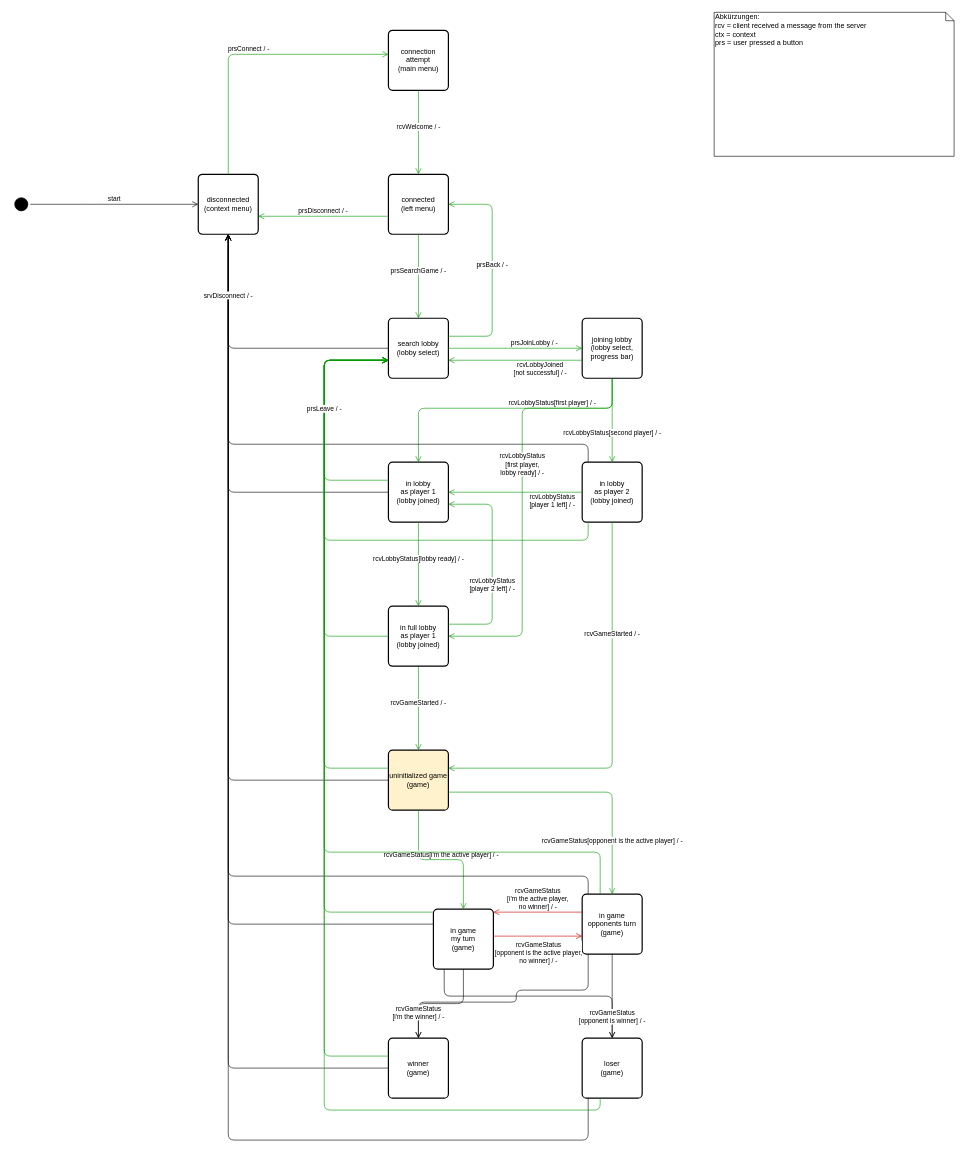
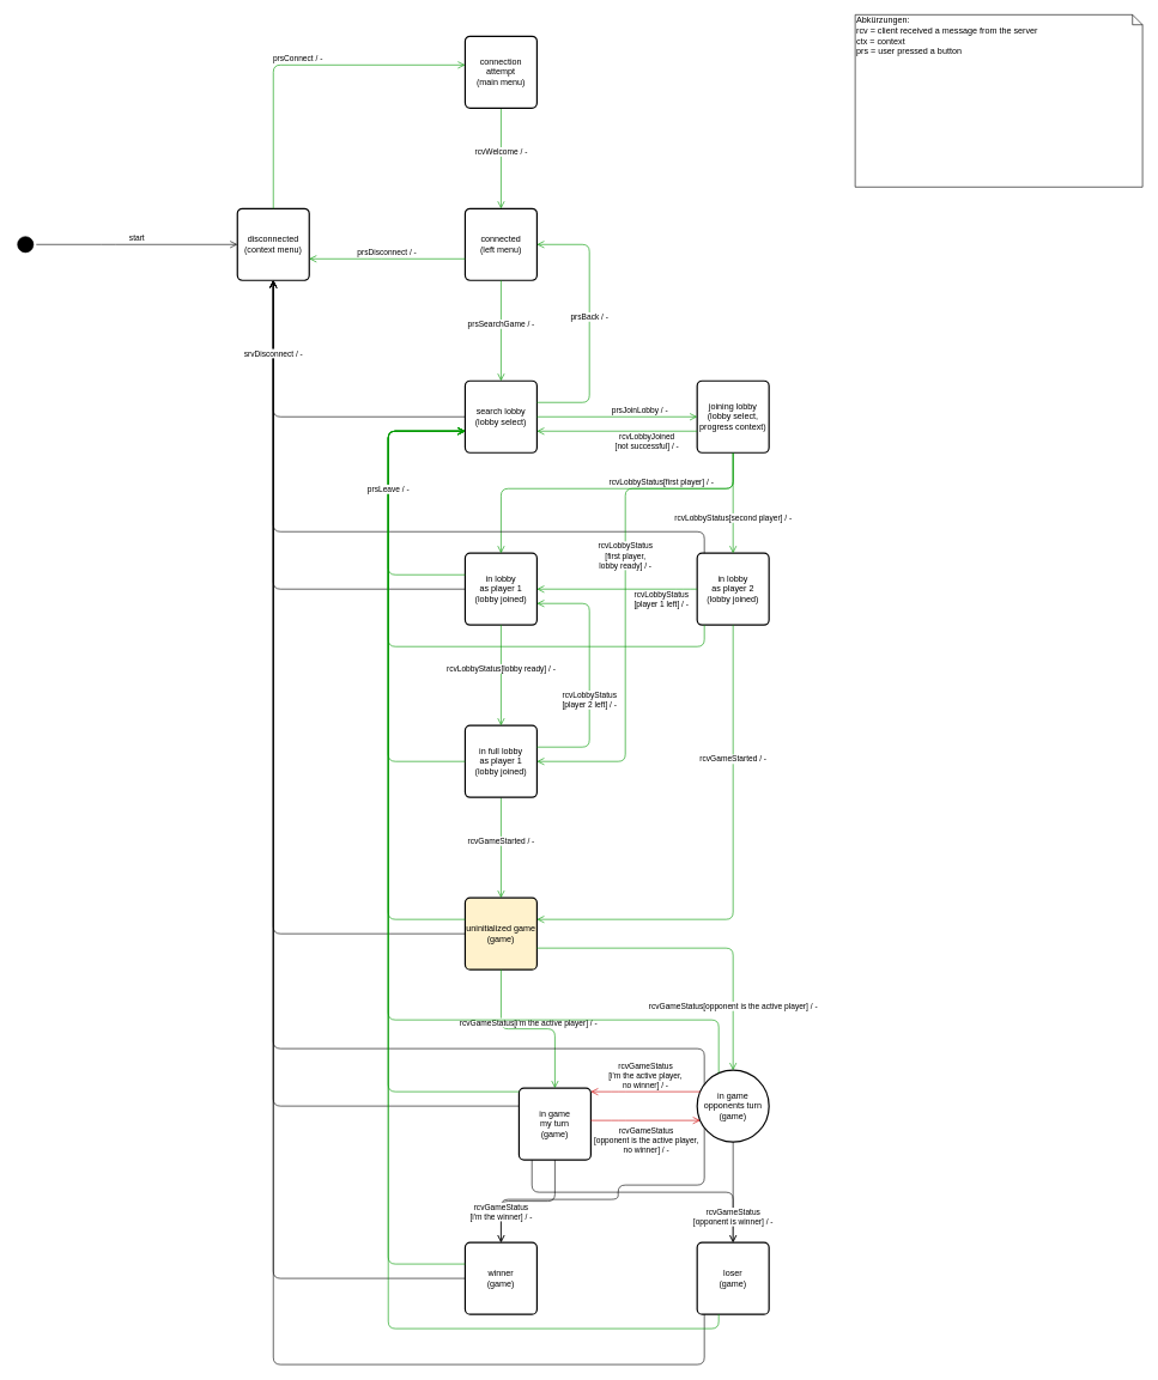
  <mxCell id="0" />
  <mxCell id="1" parent="0" />
  <mxCell id="2" value="" style="edgeStyle=orthogonalEdgeStyle;html=1;verticalAlign=bottom;endArrow=open;endSize=8;strokeColor=#000000;" parent="1" source="30" target="34" edge="1"><mxGeometry x="0.714" relative="1" as="geometry"><mxPoint x="707" y="1740" as="targetPoint" /><mxPoint x="707" y="1600" as="sourcePoint" /><Array as="points"><mxPoint x="980" y="1650" /><mxPoint x="860" y="1650" /><mxPoint x="860" y="1670" /><mxPoint x="697" y="1670" /></Array><mxPoint as="offset" /></mxGeometry></mxCell>
  <mxCell id="3" value="" style="edgeStyle=orthogonalEdgeStyle;html=1;verticalAlign=bottom;endArrow=open;endSize=8;strokeColor=#000000;" parent="1" source="19" target="35" edge="1"><mxGeometry relative="1" as="geometry"><mxPoint x="1030" y="1740" as="targetPoint" /><mxPoint x="1030" y="1600" as="sourcePoint" /><Array as="points"><mxPoint x="740" y="1660" /><mxPoint x="1020" y="1660" /></Array></mxGeometry></mxCell>
  <mxCell id="4" value="disconnected&lt;br&gt;(context menu)" style="rounded=1;whiteSpace=wrap;html=1;absoluteArcSize=1;arcSize=14;strokeWidth=2;" parent="1" vertex="1"><mxGeometry x="330" y="290" width="100" height="100" as="geometry" /></mxCell>
  <mxCell id="5" value="" style="ellipse;html=1;shape=startState;fillColor=#000000;strokeColor=#000000;" parent="1" vertex="1"><mxGeometry x="20" y="325" width="30" height="30" as="geometry" /></mxCell>
  <mxCell id="6" value="start" style="edgeStyle=orthogonalEdgeStyle;html=1;verticalAlign=bottom;endArrow=open;endSize=8;strokeColor=#000000;" parent="1" source="5" target="4" edge="1"><mxGeometry relative="1" as="geometry"><mxPoint x="145" y="510" as="targetPoint" /><Array as="points"><mxPoint x="150" y="340" /><mxPoint x="150" y="340" /></Array></mxGeometry></mxCell>
  <mxCell id="7" value="connected&lt;br&gt;(left menu)" style="rounded=1;whiteSpace=wrap;html=1;absoluteArcSize=1;arcSize=14;strokeWidth=2;" parent="1" vertex="1"><mxGeometry x="647" y="290" width="100" height="100" as="geometry" /></mxCell>
  <mxCell id="8" value="rcvWelcome / -" style="edgeStyle=orthogonalEdgeStyle;html=1;verticalAlign=bottom;endArrow=open;endSize=8;strokeColor=#009900;" parent="1" source="51" target="7" edge="1"><mxGeometry relative="1" as="geometry"><mxPoint x="780" y="490" as="targetPoint" /><mxPoint x="710" y="200" as="sourcePoint" /><Array as="points"><mxPoint x="697" y="320" /></Array></mxGeometry></mxCell>
  <mxCell id="9" value="Abkürzungen:&lt;br&gt;rcv = client received a message from the server&lt;br&gt;ctx = context&lt;br&gt;prs = user pressed a button" style="shape=note;whiteSpace=wrap;html=1;size=14;verticalAlign=top;align=left;spacingTop=-6;strokeColor=#000000;" parent="1" vertex="1"><mxGeometry x="1190" y="20" width="400" height="240" as="geometry" /></mxCell>
  <mxCell id="10" value="prsDisconnect / -" style="edgeStyle=orthogonalEdgeStyle;html=1;verticalAlign=bottom;endArrow=open;endSize=8;strokeColor=#009900;" parent="1" source="7" target="4" edge="1"><mxGeometry relative="1" as="geometry"><mxPoint x="677" y="420" as="targetPoint" /><mxPoint x="470" y="420" as="sourcePoint" /><Array as="points"><mxPoint x="520" y="360" /><mxPoint x="520" y="360" /></Array></mxGeometry></mxCell>
  <mxCell id="11" value="search lobby&lt;br&gt;(lobby select)" style="rounded=1;whiteSpace=wrap;html=1;absoluteArcSize=1;arcSize=14;strokeWidth=2;" parent="1" vertex="1"><mxGeometry x="647" y="530" width="100" height="100" as="geometry" /></mxCell>
  <mxCell id="12" value="prsSearchGame / -" style="edgeStyle=orthogonalEdgeStyle;html=1;verticalAlign=bottom;endArrow=open;endSize=8;strokeColor=#009900;" parent="1" source="7" target="11" edge="1"><mxGeometry relative="1" as="geometry"><mxPoint x="430" y="430" as="targetPoint" /><mxPoint x="637" y="430" as="sourcePoint" /><Array as="points" /></mxGeometry></mxCell>
  <mxCell id="13" value="in lobby &lt;br&gt;as player 1&lt;br&gt;(lobby joined)" style="rounded=1;whiteSpace=wrap;html=1;absoluteArcSize=1;arcSize=14;strokeWidth=2;" parent="1" vertex="1"><mxGeometry x="647" y="770" width="100" height="100" as="geometry" /></mxCell>
  <mxCell id="14" value="prsBack / -" style="edgeStyle=orthogonalEdgeStyle;html=1;verticalAlign=bottom;endArrow=open;endSize=8;strokeColor=#009900;" parent="1" source="11" target="7" edge="1"><mxGeometry relative="1" as="geometry"><mxPoint x="830" y="610" as="targetPoint" /><mxPoint x="830" y="470" as="sourcePoint" /><Array as="points"><mxPoint x="820" y="560" /><mxPoint x="820" y="340" /></Array></mxGeometry></mxCell>
  <mxCell id="15" value="rcvLobbyStatus[first player] / -" style="edgeStyle=orthogonalEdgeStyle;html=1;verticalAlign=bottom;endArrow=open;endSize=8;strokeColor=#009900;" parent="1" source="53" target="13" edge="1"><mxGeometry x="-0.351" relative="1" as="geometry"><mxPoint x="707" y="540" as="targetPoint" /><mxPoint x="697" y="670" as="sourcePoint" /><Array as="points"><mxPoint x="1020" y="680" /><mxPoint x="697" y="680" /></Array><mxPoint as="offset" /></mxGeometry></mxCell>
  <mxCell id="16" value="" style="edgeStyle=orthogonalEdgeStyle;html=1;verticalAlign=bottom;endArrow=open;endSize=8;strokeColor=#000000;" parent="1" source="13" target="4" edge="1"><mxGeometry x="0.498" relative="1" as="geometry"><mxPoint x="400" y="400" as="targetPoint" /><mxPoint x="657" y="590" as="sourcePoint" /><Array as="points"><mxPoint x="380" y="820" /></Array><mxPoint as="offset" /></mxGeometry></mxCell>
  <mxCell id="17" value="uninitialized game&lt;br&gt;(game)" style="rounded=1;whiteSpace=wrap;html=1;absoluteArcSize=1;arcSize=14;strokeWidth=2;fillColor=#fff2cc;" parent="1" vertex="1"><mxGeometry x="647" y="1250" width="100" height="100" as="geometry" /></mxCell>
  <mxCell id="18" value="rcvGameStarted / -" style="edgeStyle=orthogonalEdgeStyle;html=1;verticalAlign=bottom;endArrow=open;endSize=8;strokeColor=#009900;" parent="1" source="27" target="17" edge="1"><mxGeometry relative="1" as="geometry"><mxPoint x="707" y="780" as="targetPoint" /><mxPoint x="697" y="1130" as="sourcePoint" /><Array as="points" /></mxGeometry></mxCell>
  <mxCell id="19" value="in game&lt;br&gt;my turn&lt;br&gt;(game)" style="rounded=1;whiteSpace=wrap;html=1;absoluteArcSize=1;arcSize=14;strokeWidth=2;" parent="1" vertex="1"><mxGeometry x="722" y="1515" width="100" height="100" as="geometry" /></mxCell>
  <mxCell id="20" value="rcvGameStatus[i'm the active player] / -" style="edgeStyle=orthogonalEdgeStyle;html=1;verticalAlign=bottom;endArrow=open;endSize=8;strokeColor=#009900;" parent="1" source="17" target="19" edge="1"><mxGeometry relative="1" as="geometry"><mxPoint x="550" y="1470" as="targetPoint" /><mxPoint x="550" y="1330" as="sourcePoint" /><Array as="points" /></mxGeometry></mxCell>
  <mxCell id="21" value="" style="edgeStyle=orthogonalEdgeStyle;html=1;verticalAlign=bottom;endArrow=open;endSize=8;strokeColor=#000000;" parent="1" source="17" target="4" edge="1"><mxGeometry x="0.498" relative="1" as="geometry"><mxPoint x="400" y="400" as="targetPoint" /><mxPoint x="657" y="820" as="sourcePoint" /><Array as="points"><mxPoint x="380" y="1300" /></Array><mxPoint as="offset" /></mxGeometry></mxCell>
  <mxCell id="22" value="" style="edgeStyle=orthogonalEdgeStyle;html=1;verticalAlign=bottom;endArrow=open;endSize=8;strokeColor=#000000;" parent="1" source="19" target="4" edge="1"><mxGeometry x="0.498" relative="1" as="geometry"><mxPoint x="400" y="400" as="targetPoint" /><mxPoint x="657" y="1070" as="sourcePoint" /><Array as="points"><mxPoint x="380" y="1540" /></Array><mxPoint as="offset" /></mxGeometry></mxCell>
  <mxCell id="23" value="in lobby &lt;br&gt;as player 2&lt;br&gt;(lobby joined)" style="rounded=1;whiteSpace=wrap;html=1;absoluteArcSize=1;arcSize=14;strokeWidth=2;" parent="1" vertex="1"><mxGeometry x="970" y="770" width="100" height="100" as="geometry" /></mxCell>
  <mxCell id="24" value="rcvLobbyStatus[second player] / -" style="edgeStyle=orthogonalEdgeStyle;html=1;verticalAlign=bottom;endArrow=open;endSize=8;strokeColor=#009900;" parent="1" source="53" target="23" edge="1"><mxGeometry x="0.429" relative="1" as="geometry"><mxPoint x="707" y="780" as="targetPoint" /><mxPoint x="1390" y="670" as="sourcePoint" /><Array as="points" /><mxPoint as="offset" /></mxGeometry></mxCell>
  <mxCell id="25" value="rcvLobbyStatus&lt;br&gt;[player 1 left] / -" style="edgeStyle=orthogonalEdgeStyle;html=1;verticalAlign=bottom;endArrow=open;endSize=8;strokeColor=#009900;" parent="1" source="23" target="13" edge="1"><mxGeometry x="-0.552" y="30" relative="1" as="geometry"><mxPoint x="950" y="780" as="targetPoint" /><mxPoint x="757" y="590" as="sourcePoint" /><Array as="points"><mxPoint x="950" y="820" /></Array><mxPoint as="offset" /></mxGeometry></mxCell>
  <mxCell id="26" value="rcvGameStarted / -" style="edgeStyle=orthogonalEdgeStyle;html=1;verticalAlign=bottom;endArrow=open;endSize=8;strokeColor=#009900;" parent="1" source="23" target="17" edge="1"><mxGeometry x="-0.426" relative="1" as="geometry"><mxPoint x="950" y="780" as="targetPoint" /><mxPoint x="757" y="590" as="sourcePoint" /><Array as="points"><mxPoint x="1020" y="1280" /></Array><mxPoint as="offset" /></mxGeometry></mxCell>
  <mxCell id="27" value="in full lobby&lt;br&gt;as player 1&lt;br&gt;(lobby joined)" style="rounded=1;whiteSpace=wrap;html=1;absoluteArcSize=1;arcSize=14;strokeWidth=2;" parent="1" vertex="1"><mxGeometry x="647" y="1010" width="100" height="100" as="geometry" /></mxCell>
  <mxCell id="28" value="rcvLobbyStatus[lobby ready] / -" style="edgeStyle=orthogonalEdgeStyle;html=1;verticalAlign=bottom;endArrow=open;endSize=8;strokeColor=#009900;" parent="1" source="13" target="27" edge="1"><mxGeometry relative="1" as="geometry"><mxPoint x="707" y="1260" as="targetPoint" /><mxPoint x="707" y="1120" as="sourcePoint" /><Array as="points" /></mxGeometry></mxCell>
  <mxCell id="29" value="rcvLobbyStatus&lt;br&gt;[player 2 left] / -" style="edgeStyle=orthogonalEdgeStyle;html=1;verticalAlign=bottom;endArrow=open;endSize=8;strokeColor=#009900;" parent="1" source="27" target="13" edge="1"><mxGeometry x="-0.578" y="50" relative="1" as="geometry"><mxPoint x="707" y="1020" as="targetPoint" /><mxPoint x="707" y="880" as="sourcePoint" /><Array as="points"><mxPoint x="820" y="1040" /><mxPoint x="820" y="840" /></Array><mxPoint x="50" y="-50" as="offset" /></mxGeometry></mxCell>
- <mxCell id="30" value="in game&lt;br&gt;opponents turn&lt;br&gt;(game)" style="rounded=1;whiteSpace=wrap;html=1;absoluteArcSize=1;arcSize=14;strokeWidth=2;" parent="1" vertex="1"><mxGeometry x="970" y="1490" width="100" height="100" as="geometry" /></mxCell>
+ <mxCell id="30" value="in game&lt;br&gt;opponents turn&lt;br&gt;(game)" style="ellipse;whiteSpace=wrap;html=1;absoluteArcSize=1;arcSize=14;strokeWidth=2;" parent="1" vertex="1"><mxGeometry x="970" y="1490" width="100" height="100" as="geometry" /></mxCell>
  <mxCell id="31" value="rcvGameStatus[opponent is the active player] / -" style="edgeStyle=orthogonalEdgeStyle;html=1;verticalAlign=bottom;endArrow=open;endSize=8;strokeColor=#009900;" parent="1" source="17" target="30" edge="1"><mxGeometry x="0.639" relative="1" as="geometry"><mxPoint x="707" y="1500" as="targetPoint" /><mxPoint x="707" y="1360" as="sourcePoint" /><Array as="points"><mxPoint x="1020" y="1320" /></Array><mxPoint as="offset" /></mxGeometry></mxCell>
  <mxCell id="32" value="rcvGameStatus&lt;br&gt;[i'm the active player,&lt;br&gt;no winner] / -" style="edgeStyle=orthogonalEdgeStyle;html=1;verticalAlign=bottom;endArrow=open;endSize=8;strokeColor=#CC0000;" parent="1" source="30" target="19" edge="1"><mxGeometry relative="1" as="geometry"><mxPoint x="707" y="1500" as="targetPoint" /><mxPoint x="707" y="1360" as="sourcePoint" /><Array as="points"><mxPoint x="860" y="1520" /><mxPoint x="860" y="1520" /></Array></mxGeometry></mxCell>
  <mxCell id="33" value="rcvGameStatus&lt;br&gt;[opponent is the active player,&lt;br&gt;no winner] / -" style="edgeStyle=orthogonalEdgeStyle;html=1;verticalAlign=bottom;endArrow=open;endSize=8;strokeColor=#CC0000;" parent="1" source="19" target="30" edge="1"><mxGeometry x="0.015" y="-50" relative="1" as="geometry"><mxPoint x="1030" y="1500" as="targetPoint" /><mxPoint x="757" y="1330" as="sourcePoint" /><Array as="points"><mxPoint x="860" y="1560" /><mxPoint x="860" y="1560" /></Array><mxPoint as="offset" /></mxGeometry></mxCell>
  <mxCell id="34" value="winner&lt;br&gt;(game)" style="rounded=1;whiteSpace=wrap;html=1;absoluteArcSize=1;arcSize=14;strokeWidth=2;" parent="1" vertex="1"><mxGeometry x="647" y="1730" width="100" height="100" as="geometry" /></mxCell>
  <mxCell id="35" value="loser&lt;br&gt;(game)" style="rounded=1;whiteSpace=wrap;html=1;absoluteArcSize=1;arcSize=14;strokeWidth=2;" parent="1" vertex="1"><mxGeometry x="970" y="1730" width="100" height="100" as="geometry" /></mxCell>
  <mxCell id="36" value="rcvGameStatus&lt;br&gt;[opponent is winner] / -" style="edgeStyle=orthogonalEdgeStyle;html=1;verticalAlign=bottom;endArrow=open;endSize=8;strokeColor=#000000;" parent="1" source="30" target="35" edge="1"><mxGeometry x="0.714" relative="1" as="geometry"><mxPoint x="757" y="1529.588" as="targetPoint" /><mxPoint x="980" y="1529.588" as="sourcePoint" /><Array as="points" /><mxPoint as="offset" /></mxGeometry></mxCell>
  <mxCell id="37" value="rcvGameStatus&lt;br&gt;[i'm the winner] / -" style="edgeStyle=orthogonalEdgeStyle;html=1;verticalAlign=bottom;endArrow=open;endSize=8;strokeColor=#000000;" parent="1" source="19" target="34" edge="1"><mxGeometry x="0.714" relative="1" as="geometry"><mxPoint x="1030" y="1740" as="targetPoint" /><mxPoint x="1030" y="1600" as="sourcePoint" /><Array as="points" /><mxPoint as="offset" /></mxGeometry></mxCell>
  <mxCell id="38" value="" style="edgeStyle=orthogonalEdgeStyle;html=1;verticalAlign=bottom;endArrow=open;endSize=8;strokeColor=#000000;" parent="1" source="34" target="4" edge="1"><mxGeometry x="0.498" relative="1" as="geometry"><mxPoint x="390.471" y="400" as="targetPoint" /><mxPoint x="657" y="1549.588" as="sourcePoint" /><Array as="points"><mxPoint x="380" y="1780" /></Array><mxPoint as="offset" /></mxGeometry></mxCell>
  <mxCell id="39" value="" style="edgeStyle=orthogonalEdgeStyle;html=1;verticalAlign=bottom;endArrow=open;endSize=8;strokeColor=#000000;" parent="1" source="35" target="4" edge="1"><mxGeometry x="0.498" relative="1" as="geometry"><mxPoint x="390.471" y="400" as="targetPoint" /><mxPoint x="657" y="1789.588" as="sourcePoint" /><Array as="points"><mxPoint x="980" y="1900" /><mxPoint x="380" y="1900" /></Array><mxPoint as="offset" /></mxGeometry></mxCell>
  <mxCell id="40" value="" style="edgeStyle=orthogonalEdgeStyle;html=1;verticalAlign=bottom;endArrow=open;endSize=8;strokeColor=#000000;" parent="1" source="30" target="4" edge="1"><mxGeometry x="0.498" relative="1" as="geometry"><mxPoint x="390.471" y="400" as="targetPoint" /><mxPoint x="990.471" y="1840" as="sourcePoint" /><Array as="points"><mxPoint x="980" y="1460" /><mxPoint x="380" y="1460" /></Array><mxPoint as="offset" /></mxGeometry></mxCell>
  <mxCell id="41" value="" style="edgeStyle=orthogonalEdgeStyle;html=1;verticalAlign=bottom;endArrow=open;endSize=8;strokeColor=#000000;" parent="1" source="23" target="4" edge="1"><mxGeometry x="0.498" relative="1" as="geometry"><mxPoint x="389.667" y="400" as="targetPoint" /><mxPoint x="657" y="830" as="sourcePoint" /><Array as="points"><mxPoint x="980" y="740" /><mxPoint x="380" y="740" /></Array><mxPoint as="offset" /></mxGeometry></mxCell>
  <mxCell id="42" value="" style="edgeStyle=orthogonalEdgeStyle;html=1;verticalAlign=bottom;endArrow=open;endSize=8;strokeColor=#009900;" parent="1" source="17" target="11" edge="1"><mxGeometry x="0.604" relative="1" as="geometry"><mxPoint x="757" y="1289.588" as="targetPoint" /><mxPoint x="1030.471" y="880" as="sourcePoint" /><Array as="points"><mxPoint x="540" y="1280" /><mxPoint x="540" y="600" /></Array><mxPoint as="offset" /></mxGeometry></mxCell>
  <mxCell id="43" value="" style="edgeStyle=orthogonalEdgeStyle;html=1;verticalAlign=bottom;endArrow=open;endSize=8;strokeColor=#009900;" parent="1" source="23" target="11" edge="1"><mxGeometry x="0.048" relative="1" as="geometry"><mxPoint x="597" y="770" as="targetPoint" /><mxPoint x="597" y="970" as="sourcePoint" /><Array as="points"><mxPoint x="980" y="900" /><mxPoint x="540" y="900" /><mxPoint x="540" y="600" /></Array><mxPoint as="offset" /></mxGeometry></mxCell>
  <mxCell id="44" value="" style="edgeStyle=orthogonalEdgeStyle;html=1;verticalAlign=bottom;endArrow=open;endSize=8;strokeColor=#009900;" parent="1" source="27" target="11" edge="1"><mxGeometry x="0.048" relative="1" as="geometry"><mxPoint x="657" y="610" as="targetPoint" /><mxPoint x="657" y="810" as="sourcePoint" /><Array as="points"><mxPoint x="540" y="1060" /><mxPoint x="540" y="600" /></Array><mxPoint as="offset" /></mxGeometry></mxCell>
  <mxCell id="45" value="srvDisconnect / -" style="edgeStyle=orthogonalEdgeStyle;html=1;verticalAlign=bottom;endArrow=open;endSize=8;strokeColor=#000000;" parent="1" source="11" target="4" edge="1"><mxGeometry x="0.169" y="-80" relative="1" as="geometry"><mxPoint x="707" y="540" as="targetPoint" /><mxPoint x="707" y="400" as="sourcePoint" /><Array as="points" /><mxPoint x="-80" y="-79" as="offset" /></mxGeometry></mxCell>
  <mxCell id="46" value="" style="edgeStyle=orthogonalEdgeStyle;html=1;verticalAlign=bottom;endArrow=open;endSize=8;strokeColor=#009900;" parent="1" source="19" target="11" edge="1"><mxGeometry x="0.048" relative="1" as="geometry"><mxPoint x="657" y="610" as="targetPoint" /><mxPoint x="657" y="810" as="sourcePoint" /><Array as="points"><mxPoint x="540" y="1520" /><mxPoint x="540" y="600" /></Array><mxPoint as="offset" /></mxGeometry></mxCell>
  <mxCell id="47" value="" style="edgeStyle=orthogonalEdgeStyle;html=1;verticalAlign=bottom;endArrow=open;endSize=8;strokeColor=#009900;" parent="1" source="30" target="11" edge="1"><mxGeometry x="0.048" relative="1" as="geometry"><mxPoint x="657" y="610" as="targetPoint" /><mxPoint x="657" y="810" as="sourcePoint" /><Array as="points"><mxPoint x="1000" y="1420" /><mxPoint x="540" y="1420" /><mxPoint x="540" y="600" /></Array><mxPoint as="offset" /></mxGeometry></mxCell>
  <mxCell id="48" value="" style="edgeStyle=orthogonalEdgeStyle;html=1;verticalAlign=bottom;endArrow=open;endSize=8;strokeColor=#009900;" parent="1" source="34" target="11" edge="1"><mxGeometry x="0.048" relative="1" as="geometry"><mxPoint x="657" y="610" as="targetPoint" /><mxPoint x="657" y="810" as="sourcePoint" /><Array as="points"><mxPoint x="540" y="1760" /><mxPoint x="540" y="600" /></Array><mxPoint as="offset" /></mxGeometry></mxCell>
  <mxCell id="49" value="" style="edgeStyle=orthogonalEdgeStyle;html=1;verticalAlign=bottom;endArrow=open;endSize=8;strokeColor=#009900;" parent="1" source="35" target="11" edge="1"><mxGeometry x="0.048" relative="1" as="geometry"><mxPoint x="657" y="610" as="targetPoint" /><mxPoint x="657" y="1770" as="sourcePoint" /><Array as="points"><mxPoint x="1000" y="1850" /><mxPoint x="540" y="1850" /><mxPoint x="540" y="600" /></Array><mxPoint as="offset" /></mxGeometry></mxCell>
  <mxCell id="50" value="prsLeave / -" style="edgeStyle=orthogonalEdgeStyle;html=1;verticalAlign=bottom;endArrow=open;endSize=8;strokeColor=#009900;" parent="1" source="13" target="11" edge="1"><mxGeometry x="0.048" relative="1" as="geometry"><mxPoint x="657" y="609.588" as="targetPoint" /><mxPoint x="657" y="1289.588" as="sourcePoint" /><Array as="points"><mxPoint x="540" y="800" /><mxPoint x="540" y="600" /></Array><mxPoint as="offset" /></mxGeometry></mxCell>
  <mxCell id="51" value="connection attempt&lt;br&gt;(main menu)" style="rounded=1;whiteSpace=wrap;html=1;absoluteArcSize=1;arcSize=14;strokeWidth=2;" parent="1" vertex="1"><mxGeometry x="647" y="50" width="100" height="100" as="geometry" /></mxCell>
  <mxCell id="52" value="prsConnect / -" style="edgeStyle=orthogonalEdgeStyle;html=1;verticalAlign=bottom;endArrow=open;endSize=8;strokeColor=#009900;" parent="1" source="4" target="51" edge="1"><mxGeometry relative="1" as="geometry"><mxPoint x="707" y="300" as="targetPoint" /><mxPoint x="707" y="160" as="sourcePoint" /><Array as="points"><mxPoint x="380" y="90" /></Array></mxGeometry></mxCell>
- <mxCell id="53" value="joining lobby&lt;br&gt;(lobby select,&lt;br&gt;progress bar)" style="rounded=1;whiteSpace=wrap;html=1;absoluteArcSize=1;arcSize=14;strokeWidth=2;" parent="1" vertex="1"><mxGeometry x="970" y="530" width="100" height="100" as="geometry" /></mxCell>
+ <mxCell id="53" value="joining lobby&lt;br&gt;(lobby select,&lt;br&gt;progress context)" style="rounded=1;whiteSpace=wrap;html=1;absoluteArcSize=1;arcSize=14;strokeWidth=2;" parent="1" vertex="1"><mxGeometry x="970" y="530" width="100" height="100" as="geometry" /></mxCell>
  <mxCell id="54" value="prsJoinLobby / -" style="edgeStyle=orthogonalEdgeStyle;html=1;verticalAlign=bottom;endArrow=open;endSize=8;strokeColor=#009900;" parent="1" source="11" target="53" edge="1"><mxGeometry x="0.282" relative="1" as="geometry"><mxPoint x="757" y="830" as="targetPoint" /><mxPoint x="980" y="830" as="sourcePoint" /><Array as="points"><mxPoint x="980" y="580" /><mxPoint x="980" y="580" /></Array><mxPoint as="offset" /></mxGeometry></mxCell>
  <mxCell id="55" value="rcvLobbyJoined&lt;br&gt;[not successful] / -" style="edgeStyle=orthogonalEdgeStyle;html=1;verticalAlign=bottom;endArrow=open;endSize=8;strokeColor=#009900;" parent="1" source="53" target="11" edge="1"><mxGeometry x="-0.372" y="30" relative="1" as="geometry"><mxPoint x="1030" y="780" as="targetPoint" /><mxPoint x="1030" y="640" as="sourcePoint" /><Array as="points"><mxPoint x="900" y="600" /><mxPoint x="900" y="600" /></Array><mxPoint as="offset" /></mxGeometry></mxCell>
  <mxCell id="56" value="rcvLobbyStatus&lt;br&gt;[first player,&lt;br&gt;lobby ready] / -" style="edgeStyle=orthogonalEdgeStyle;html=1;verticalAlign=bottom;endArrow=open;endSize=8;strokeColor=#009900;" parent="1" source="53" target="27" edge="1"><mxGeometry x="-0.102" relative="1" as="geometry"><mxPoint x="707" y="780" as="targetPoint" /><mxPoint x="1030" y="640" as="sourcePoint" /><Array as="points"><mxPoint x="1020" y="680" /><mxPoint x="870" y="680" /><mxPoint x="870" y="1060" /></Array><mxPoint as="offset" /></mxGeometry></mxCell>
